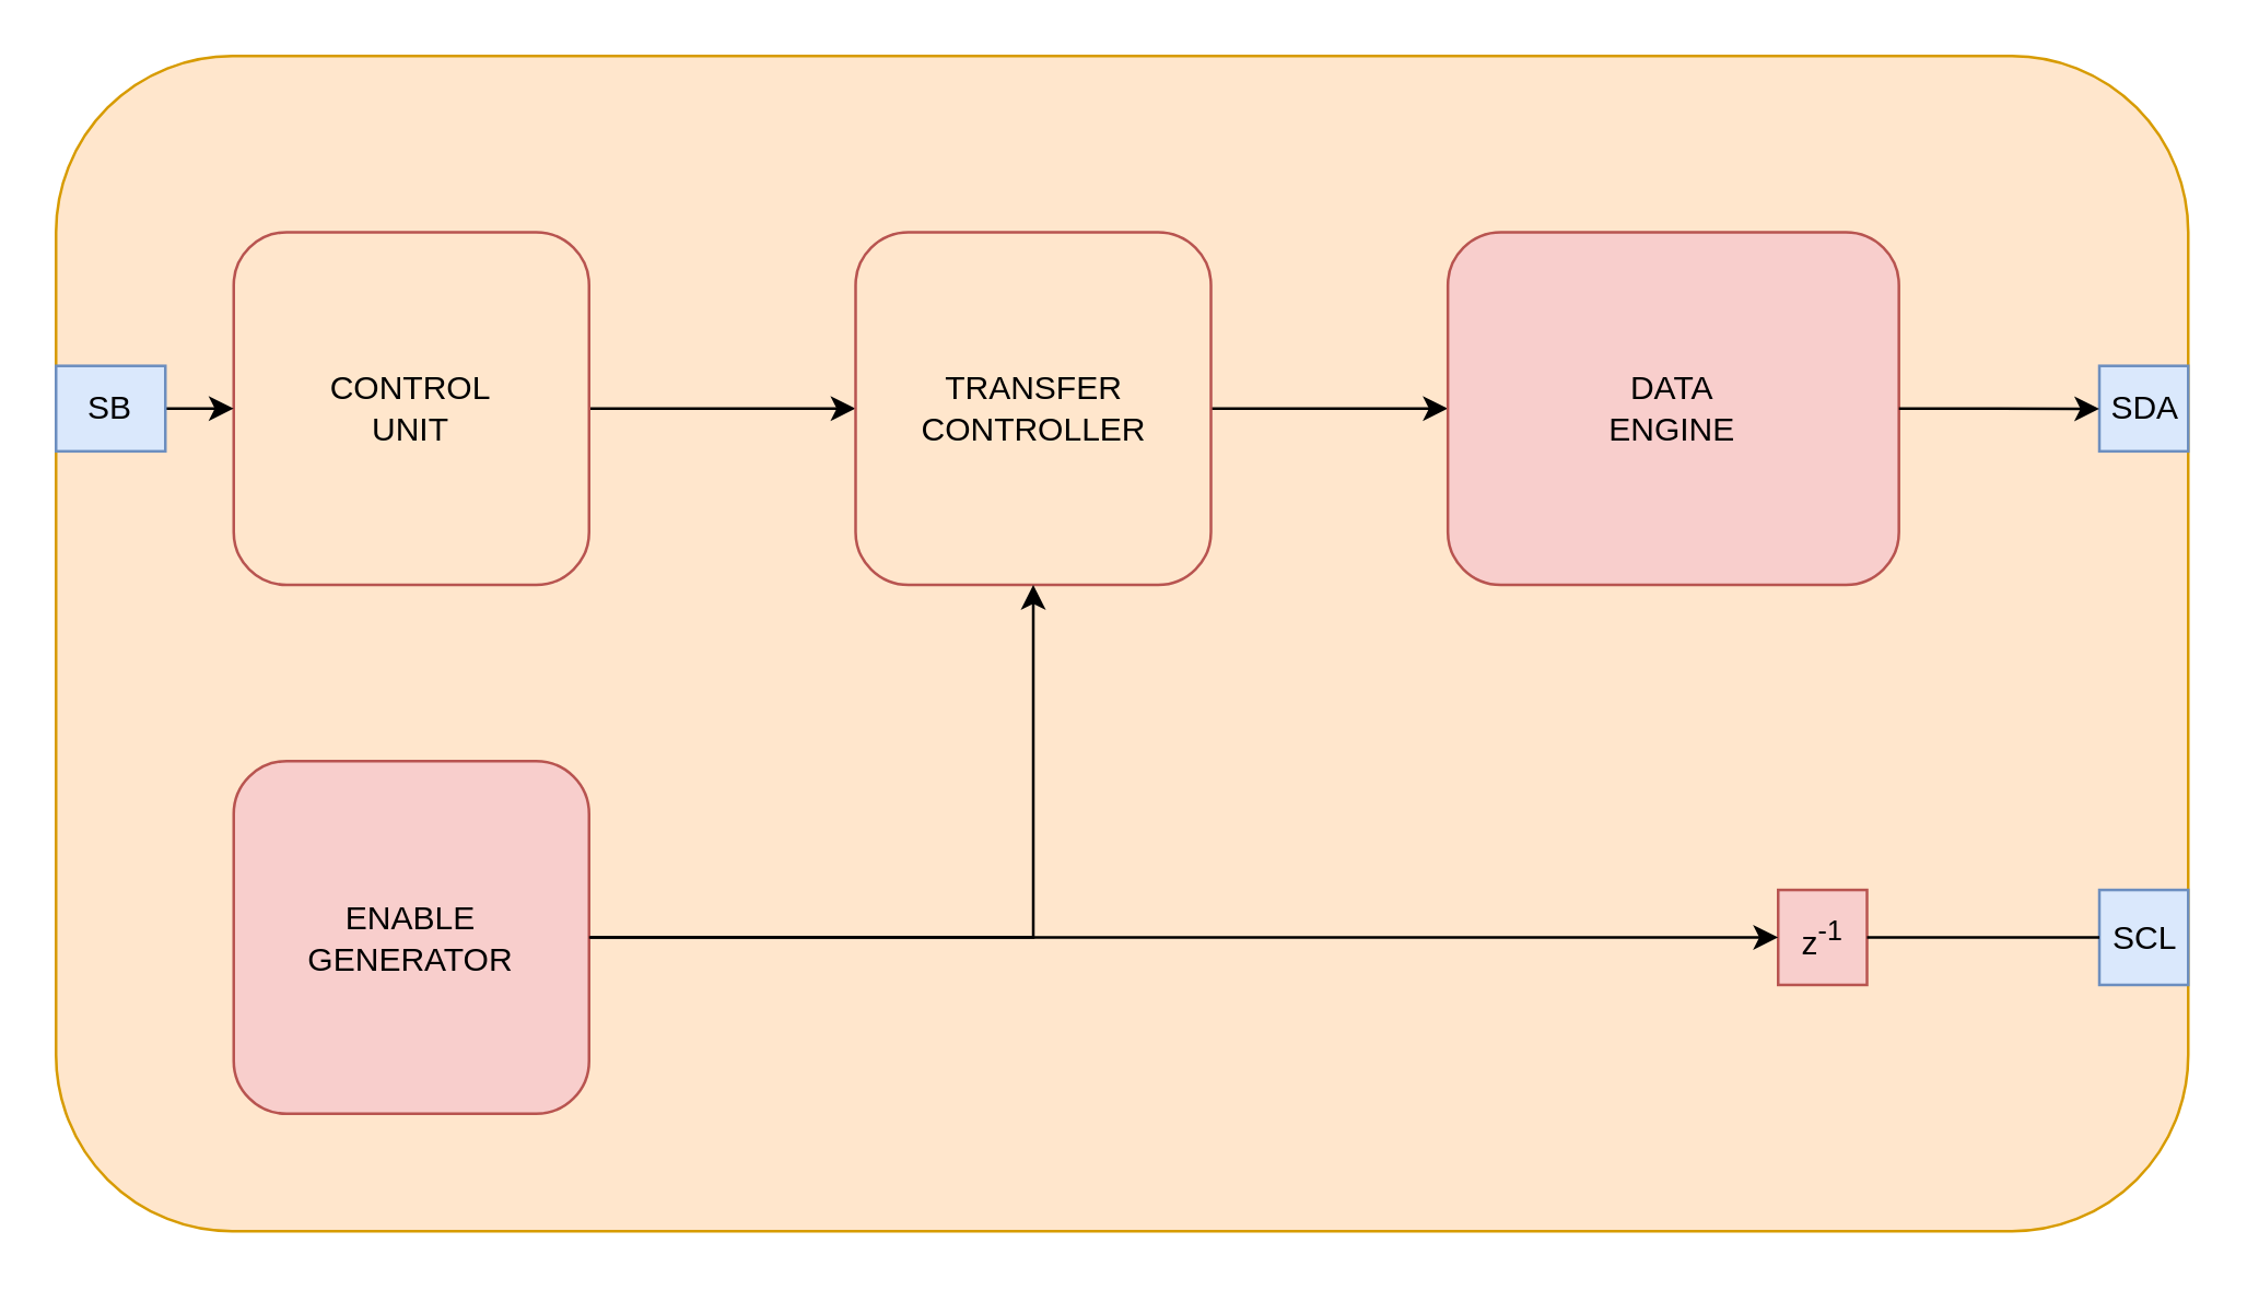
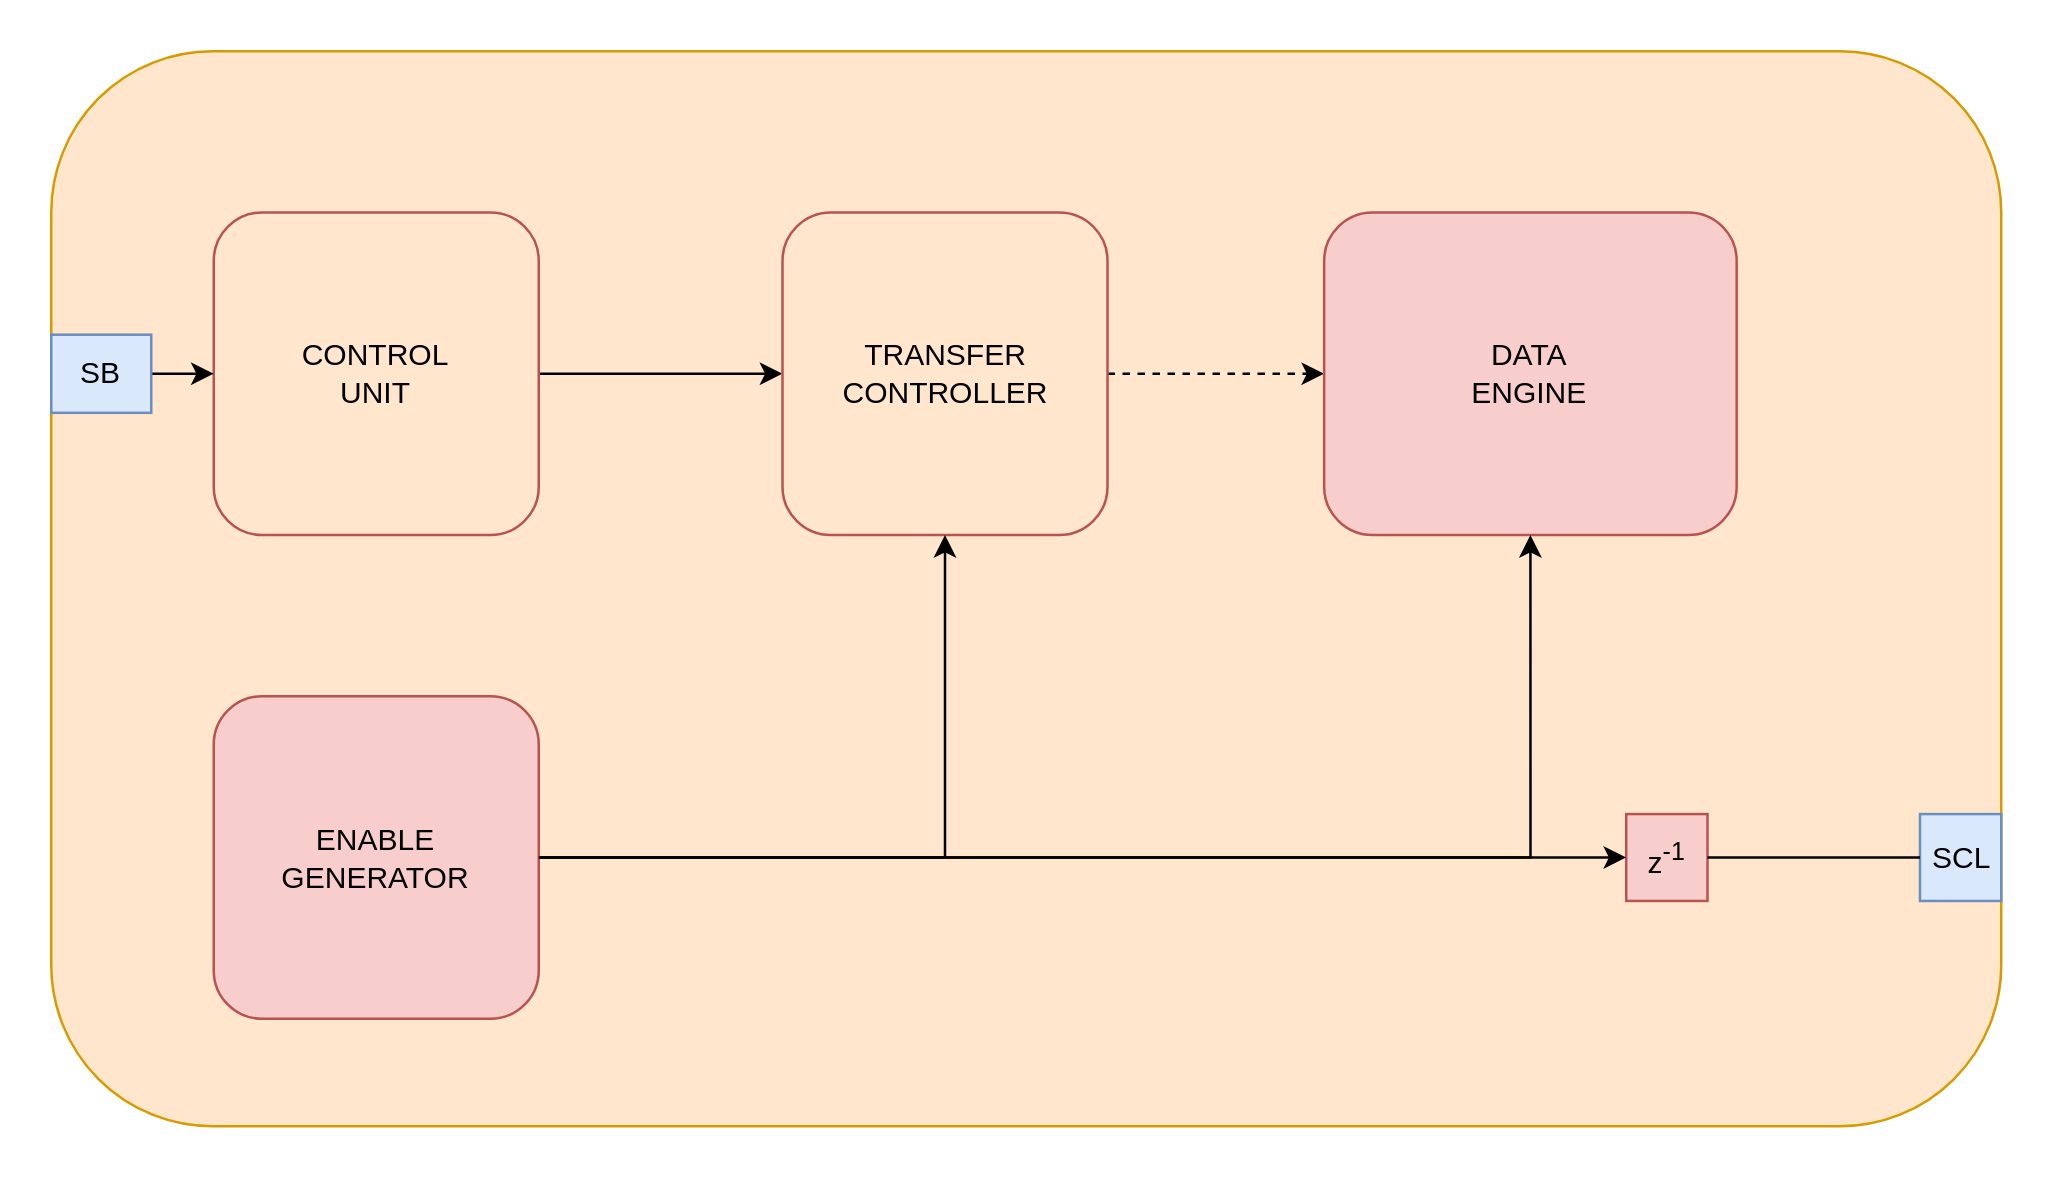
  <mxCell id="0" />
  <mxCell id="1" parent="0" />
  <mxCell id="2" value="" style="rounded=1;whiteSpace=wrap;html=1;fillColor=#ffe6cc;strokeColor=#d79b00;" vertex="1" parent="1"><mxGeometry x="20" y="20" width="780" height="430" as="geometry" /></mxCell>
  <mxCell id="3" style="edgeStyle=orthogonalEdgeStyle;rounded=0;orthogonalLoop=1;jettySize=auto;html=1;exitX=1;exitY=0.5;exitDx=0;exitDy=0;" edge="1" parent="1" source="4" target="6"><mxGeometry relative="1" as="geometry" /></mxCell>
  <mxCell id="4" value="CONTROL&lt;br&gt;UNIT" style="rounded=1;whiteSpace=wrap;html=1;fillColor=#ffe6cc;strokeColor=#b85450;" vertex="1" parent="1"><mxGeometry x="85" y="84.5" width="130" height="129" as="geometry" /></mxCell>
- <mxCell id="5" style="edgeStyle=orthogonalEdgeStyle;rounded=0;orthogonalLoop=1;jettySize=auto;html=1;exitX=1;exitY=0.5;exitDx=0;exitDy=0;" edge="1" parent="1" source="6" target="7"><mxGeometry relative="1" as="geometry" /></mxCell>
+ <mxCell id="5" style="edgeStyle=orthogonalEdgeStyle;rounded=0;orthogonalLoop=1;jettySize=auto;html=1;exitX=1;exitY=0.5;exitDx=0;exitDy=0;dashed=1;" edge="1" parent="1" source="6" target="7"><mxGeometry relative="1" as="geometry" /></mxCell>
  <mxCell id="6" value="TRANSFER CONTROLLER" style="rounded=1;whiteSpace=wrap;html=1;fillColor=#ffe6cc;strokeColor=#b85450;" vertex="1" parent="1"><mxGeometry x="312.5" y="84.5" width="130" height="129" as="geometry" /></mxCell>
  <mxCell id="7" value="DATA&lt;br&gt;ENGINE" style="rounded=1;whiteSpace=wrap;html=1;fillColor=#f8cecc;strokeColor=#b85450;" vertex="1" parent="1"><mxGeometry x="529.167" y="84.5" width="165" height="129" as="geometry" /></mxCell>
  <mxCell id="8" style="edgeStyle=orthogonalEdgeStyle;rounded=0;orthogonalLoop=1;jettySize=auto;html=1;entryX=0.5;entryY=1;entryDx=0;entryDy=0;" edge="1" parent="1" source="10" target="6"><mxGeometry relative="1" as="geometry" /></mxCell>
+ <mxCell id="9" style="edgeStyle=orthogonalEdgeStyle;rounded=0;orthogonalLoop=1;jettySize=auto;html=1;exitX=1;exitY=0.5;exitDx=0;exitDy=0;entryX=0.5;entryY=1;entryDx=0;entryDy=0;" edge="1" parent="1" source="10" target="7"><mxGeometry relative="1" as="geometry" /></mxCell>
  <mxCell id="10" value="ENABLE&lt;br&gt;GENERATOR" style="rounded=1;whiteSpace=wrap;html=1;fillColor=#f8cecc;strokeColor=#b85450;" vertex="1" parent="1"><mxGeometry x="85" y="278" width="130" height="129" as="geometry" /></mxCell>
  <mxCell id="11" value="z&lt;sup&gt;-1&lt;/sup&gt;" style="rounded=0;whiteSpace=wrap;html=1;fillColor=#f8cecc;strokeColor=#b85450;" vertex="1" parent="1"><mxGeometry x="650" y="325.13" width="32.5" height="34.75" as="geometry" /></mxCell>
  <mxCell id="12" style="edgeStyle=orthogonalEdgeStyle;rounded=0;orthogonalLoop=1;jettySize=auto;html=1;exitX=1;exitY=0.5;exitDx=0;exitDy=0;entryX=0;entryY=0.5;entryDx=0;entryDy=0;" edge="1" parent="1" source="10" target="11"><mxGeometry relative="1" as="geometry" /></mxCell>
  <mxCell id="13" value="SCL" style="rounded=0;whiteSpace=wrap;html=1;fillColor=#dae8fc;strokeColor=#6c8ebf;" vertex="1" parent="1"><mxGeometry x="767.5" y="325.13" width="32.5" height="34.75" as="geometry" /></mxCell>
  <mxCell id="14" value="" style="edgeStyle=orthogonalEdgeStyle;rounded=0;orthogonalLoop=1;jettySize=auto;html=1;endArrow=none;" edge="1" parent="1" source="11" target="13"><mxGeometry relative="1" as="geometry" /></mxCell>
- <mxCell id="15" value="SDA" style="rounded=0;whiteSpace=wrap;html=1;fillColor=#dae8fc;strokeColor=#6c8ebf;" vertex="1" parent="1"><mxGeometry x="767.5" y="133.38" width="32.5" height="31.25" as="geometry" /></mxCell>
- <mxCell id="16" style="edgeStyle=orthogonalEdgeStyle;rounded=0;orthogonalLoop=1;jettySize=auto;html=1;exitX=1;exitY=0.5;exitDx=0;exitDy=0;" edge="1" parent="1" source="7" target="15"><mxGeometry relative="1" as="geometry" /></mxCell>
  <mxCell id="17" style="edgeStyle=orthogonalEdgeStyle;rounded=0;orthogonalLoop=1;jettySize=auto;html=1;exitX=1;exitY=0.5;exitDx=0;exitDy=0;entryX=0;entryY=0.5;entryDx=0;entryDy=0;" edge="1" parent="1" source="18" target="4"><mxGeometry relative="1" as="geometry" /></mxCell>
  <mxCell id="18" value="SB" style="rounded=0;whiteSpace=wrap;html=1;fillColor=#dae8fc;strokeColor=#6c8ebf;" vertex="1" parent="1"><mxGeometry x="20" y="133.38" width="40" height="31.25" as="geometry" /></mxCell>
